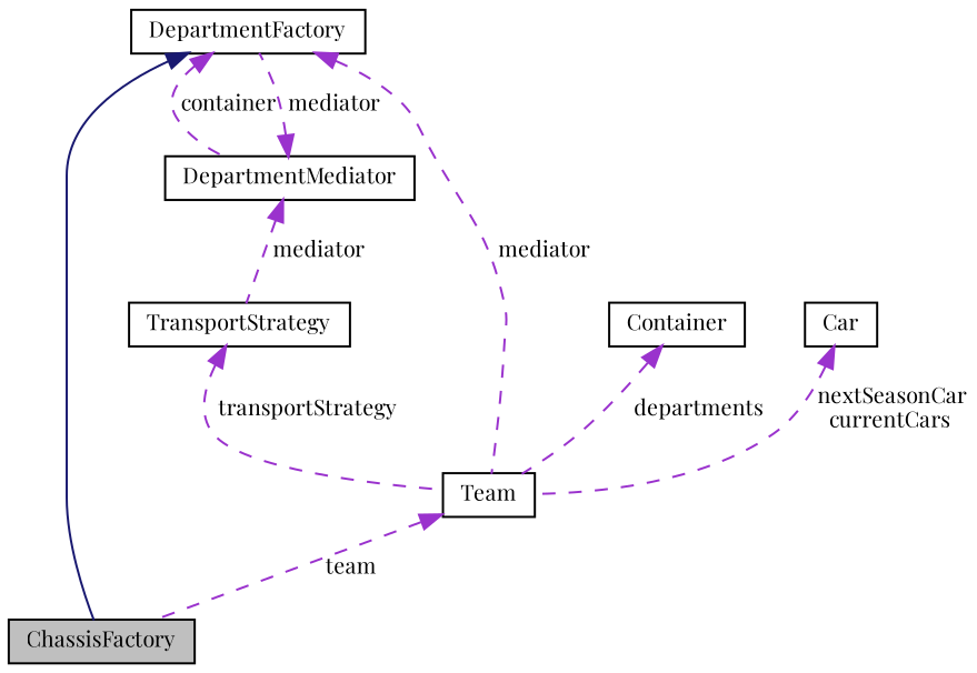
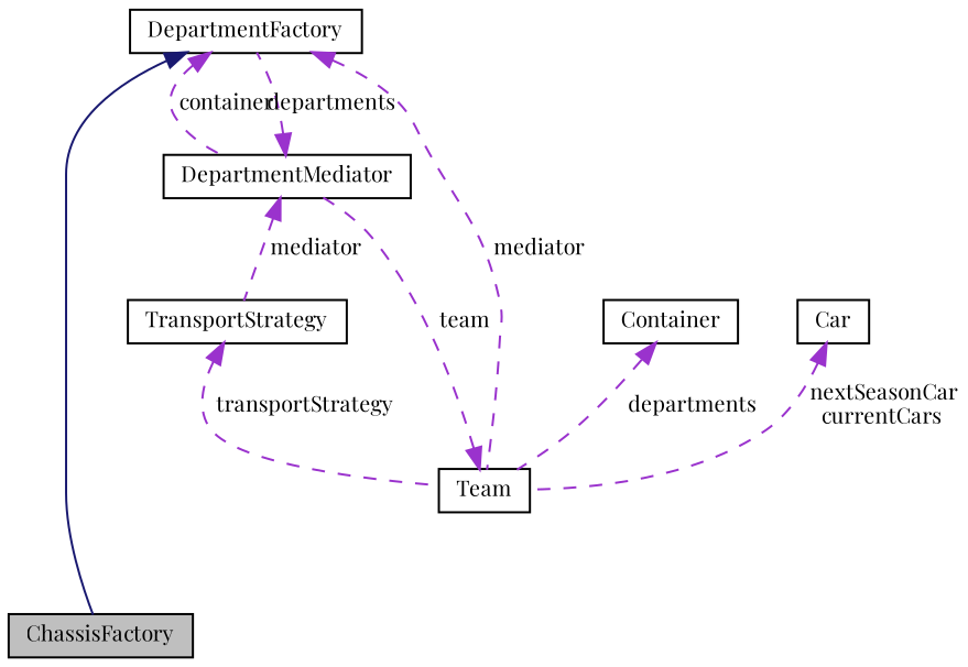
  digraph {
    fontname="Playfair Display"
    node [color=black fillcolor=white fontname="Playfair Display" fontsize=10 shape=record style=filled]
    edge [color=darkorchid3 dir=back fontname="Playfair Display" fontsize=10 labelfontname=Helvetica labelfontsize=10 style=dashed]
    n1 [fillcolor=grey75 fontcolor=black height=0.2 label=ChassisFactory width=0.4]
    n2 [height=0.2 label=DepartmentFactory width=0.4]
    n3 [height=0.2 label=DepartmentMediator width=0.4]
    n4 [height=0.2 label=Team width=0.4]
    n5 [height=0.2 label=TransportStrategy width=0.4]
    n6 [height=0.2 label=Container width=0.4]
    n7 [height=0.2 label=Car width=0.4]
    n2 -> n1 [color=midnightblue style=solid]
    n2 -> n3 [label=" container"]
    n2 -> n4 [label=" mediator"]
-   n3 -> n2 [label=" mediator"]
+   n3 -> n2 [label=" departments"]
    n3 -> n5 [label=" mediator"]
-   n4 -> n1 [label=" team"]
+   n4 -> n3 [label=" team"]
    n5 -> n4 [label=" transportStrategy"]
    n6 -> n4 [label=" departments"]
    n7 -> n4 [label=" nextSeasonCar\ncurrentCars"]
  }
